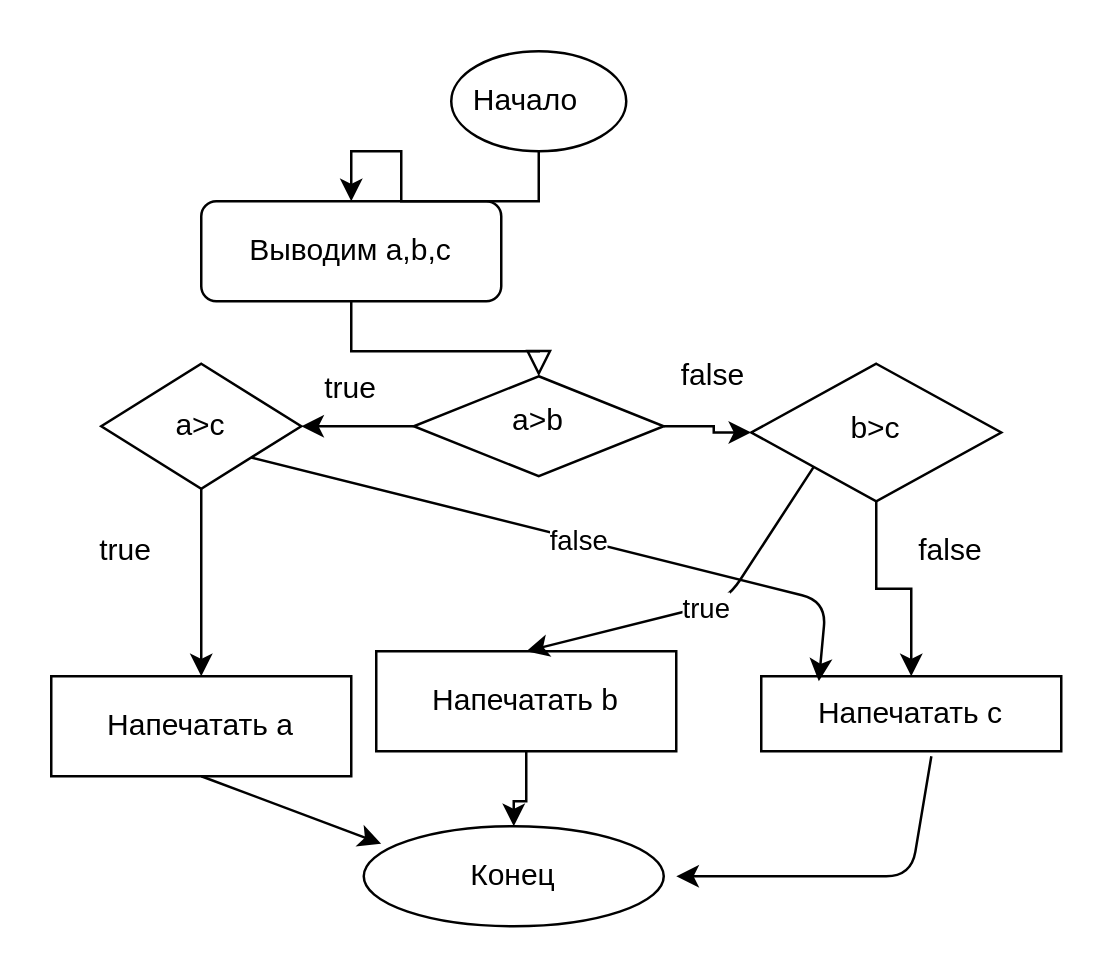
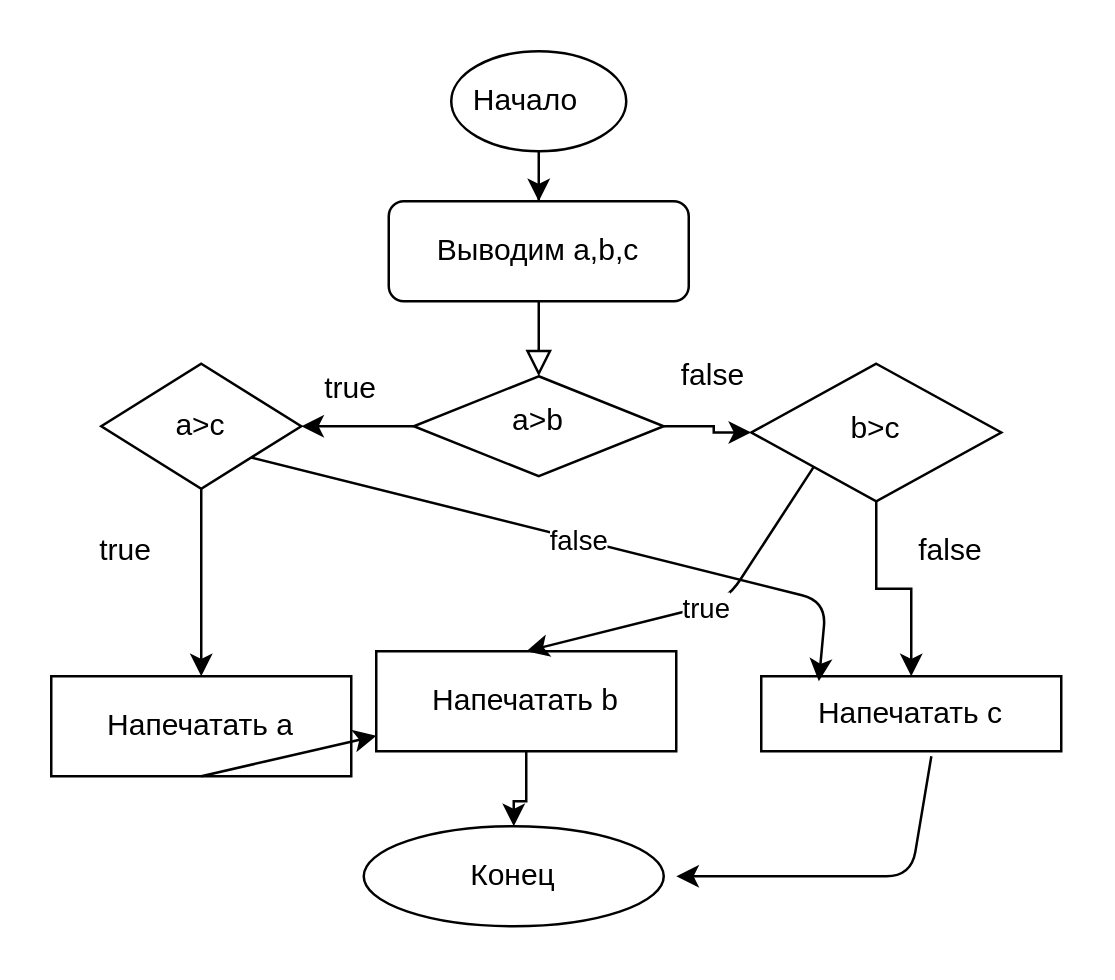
  <mxCell id="0" />
  <mxCell id="1" parent="0" />
  <mxCell id="2" value="" style="rounded=0;html=1;jettySize=auto;orthogonalLoop=1;fontSize=11;endArrow=block;endFill=0;endSize=8;strokeWidth=1;shadow=0;labelBackgroundColor=none;edgeStyle=orthogonalEdgeStyle;" parent="1" source="3" target="6" edge="1"><mxGeometry relative="1" as="geometry" /></mxCell>
- <mxCell id="3" value="Выводим а,b,c" style="rounded=1;whiteSpace=wrap;html=1;fontSize=12;glass=0;strokeWidth=1;shadow=0;" parent="1" vertex="1"><mxGeometry x="80" y="80" width="120" height="40" as="geometry" /></mxCell>
+ <mxCell id="3" value="Выводим а,b,c" style="rounded=1;whiteSpace=wrap;html=1;fontSize=12;glass=0;strokeWidth=1;shadow=0;" parent="1" vertex="1"><mxGeometry x="155" y="80" width="120" height="40" as="geometry" /></mxCell>
  <mxCell id="4" value="" style="edgeStyle=orthogonalEdgeStyle;rounded=0;orthogonalLoop=1;jettySize=auto;html=1;" edge="1" parent="1" source="6" target="8"><mxGeometry relative="1" as="geometry" /></mxCell>
  <mxCell id="5" value="" style="edgeStyle=orthogonalEdgeStyle;rounded=0;orthogonalLoop=1;jettySize=auto;html=1;" edge="1" parent="1" source="6" target="13"><mxGeometry relative="1" as="geometry" /></mxCell>
  <mxCell id="6" value="a&amp;gt;b" style="rhombus;whiteSpace=wrap;html=1;shadow=0;fontFamily=Helvetica;fontSize=12;align=center;strokeWidth=1;spacing=6;spacingTop=-4;" parent="1" vertex="1"><mxGeometry x="165" y="150" width="100" height="40" as="geometry" /></mxCell>
  <mxCell id="7" value="" style="edgeStyle=orthogonalEdgeStyle;rounded=0;orthogonalLoop=1;jettySize=auto;html=1;" edge="1" parent="1" source="8" target="18"><mxGeometry relative="1" as="geometry" /></mxCell>
  <mxCell id="8" value="b&amp;gt;c" style="rhombus;whiteSpace=wrap;html=1;shadow=0;fontFamily=Helvetica;fontSize=12;align=center;strokeWidth=1;spacing=6;spacingTop=-4;" parent="1" vertex="1"><mxGeometry x="300" y="145" width="100" height="55" as="geometry" /></mxCell>
  <mxCell id="9" value="" style="edgeStyle=orthogonalEdgeStyle;rounded=0;orthogonalLoop=1;jettySize=auto;html=1;" edge="1" parent="1" source="10" target="3"><mxGeometry relative="1" as="geometry" /></mxCell>
  <mxCell id="10" value="" style="ellipse;whiteSpace=wrap;html=1;" vertex="1" parent="1"><mxGeometry x="180" y="20" width="70" height="40" as="geometry" /></mxCell>
  <mxCell id="11" value="Начало" style="text;html=1;strokeColor=none;fillColor=none;align=center;verticalAlign=middle;whiteSpace=wrap;rounded=0;" vertex="1" parent="1"><mxGeometry x="190" y="30" width="40" height="20" as="geometry" /></mxCell>
  <mxCell id="12" value="" style="edgeStyle=orthogonalEdgeStyle;rounded=0;orthogonalLoop=1;jettySize=auto;html=1;" edge="1" parent="1" source="13" target="16"><mxGeometry relative="1" as="geometry" /></mxCell>
  <mxCell id="13" value="a&amp;gt;c" style="rhombus;whiteSpace=wrap;html=1;" vertex="1" parent="1"><mxGeometry x="40" y="145" width="80" height="50" as="geometry" /></mxCell>
  <mxCell id="14" value="false" style="text;html=1;strokeColor=none;fillColor=none;align=center;verticalAlign=middle;whiteSpace=wrap;rounded=0;" vertex="1" parent="1"><mxGeometry x="265" y="140" width="40" height="20" as="geometry" /></mxCell>
  <mxCell id="15" value="true" style="text;html=1;strokeColor=none;fillColor=none;align=center;verticalAlign=middle;whiteSpace=wrap;rounded=0;" vertex="1" parent="1"><mxGeometry x="120" y="145" width="40" height="20" as="geometry" /></mxCell>
  <mxCell id="16" value="Напечатать а" style="whiteSpace=wrap;html=1;" vertex="1" parent="1"><mxGeometry x="20" y="270" width="120" height="40" as="geometry" /></mxCell>
  <mxCell id="17" value="true" style="text;html=1;strokeColor=none;fillColor=none;align=center;verticalAlign=middle;whiteSpace=wrap;rounded=0;" vertex="1" parent="1"><mxGeometry x="30" y="210" width="40" height="20" as="geometry" /></mxCell>
  <mxCell id="18" value="Напечатать с" style="rounded=0;whiteSpace=wrap;html=1;" vertex="1" parent="1"><mxGeometry x="304" y="270" width="120" height="30" as="geometry" /></mxCell>
  <mxCell id="19" value="false" style="text;html=1;strokeColor=none;fillColor=none;align=center;verticalAlign=middle;whiteSpace=wrap;rounded=0;" vertex="1" parent="1"><mxGeometry x="360" y="210" width="40" height="20" as="geometry" /></mxCell>
  <mxCell id="20" value="" style="endArrow=classic;html=1;exitX=1;exitY=1;exitDx=0;exitDy=0;entryX=0.192;entryY=0.067;entryDx=0;entryDy=0;entryPerimeter=0;" edge="1" parent="1" source="13" target="18"><mxGeometry relative="1" as="geometry"><mxPoint x="340" y="250" as="sourcePoint" /><mxPoint x="500" y="250" as="targetPoint" /><Array as="points"><mxPoint x="330" y="240" /></Array></mxGeometry></mxCell>
  <mxCell id="21" value="false" style="edgeLabel;resizable=0;html=1;align=center;verticalAlign=middle;" connectable="0" vertex="1" parent="20"><mxGeometry relative="1" as="geometry" /></mxCell>
  <mxCell id="22" value="" style="edgeStyle=orthogonalEdgeStyle;rounded=0;orthogonalLoop=1;jettySize=auto;html=1;" edge="1" parent="1" source="23" target="26"><mxGeometry relative="1" as="geometry" /></mxCell>
  <mxCell id="23" value="Напечатать b" style="rounded=0;whiteSpace=wrap;html=1;" vertex="1" parent="1"><mxGeometry x="150" y="260" width="120" height="40" as="geometry" /></mxCell>
  <mxCell id="24" value="" style="endArrow=classic;html=1;exitX=0;exitY=1;exitDx=0;exitDy=0;entryX=0.5;entryY=0;entryDx=0;entryDy=0;" edge="1" parent="1" source="8" target="23"><mxGeometry relative="1" as="geometry"><mxPoint x="370" y="250" as="sourcePoint" /><mxPoint x="470" y="250" as="targetPoint" /><Array as="points"><mxPoint x="290" y="240" /></Array></mxGeometry></mxCell>
  <mxCell id="25" value="true" style="edgeLabel;resizable=0;html=1;align=center;verticalAlign=middle;" connectable="0" vertex="1" parent="24"><mxGeometry relative="1" as="geometry" /></mxCell>
  <mxCell id="26" value="Конец" style="ellipse;whiteSpace=wrap;html=1;" vertex="1" parent="1"><mxGeometry x="145" y="330" width="120" height="40" as="geometry" /></mxCell>
- <mxCell id="27" value="" style="endArrow=classic;html=1;exitX=0.5;exitY=1;exitDx=0;exitDy=0;entryX=0.058;entryY=0.175;entryDx=0;entryDy=0;entryPerimeter=0;" edge="1" parent="1" source="16" target="26"><mxGeometry width="50" height="50" relative="1" as="geometry"><mxPoint x="400" y="280" as="sourcePoint" /><mxPoint x="450" y="230" as="targetPoint" /></mxGeometry></mxCell>
+ <mxCell id="27" value="" style="endArrow=classic;html=1;exitX=0.5;exitY=1;exitDx=0;exitDy=0;" edge="1" parent="1" source="16" target="23"><mxGeometry width="50" height="50" relative="1" as="geometry"><mxPoint x="400" y="280" as="sourcePoint" /><mxPoint x="450" y="230" as="targetPoint" /></mxGeometry></mxCell>
  <mxCell id="28" value="" style="endArrow=classic;html=1;exitX=0.567;exitY=1.067;exitDx=0;exitDy=0;exitPerimeter=0;" edge="1" parent="1" source="18"><mxGeometry width="50" height="50" relative="1" as="geometry"><mxPoint x="400" y="280" as="sourcePoint" /><mxPoint x="270" y="350" as="targetPoint" /><Array as="points"><mxPoint x="364" y="350" /></Array></mxGeometry></mxCell>
